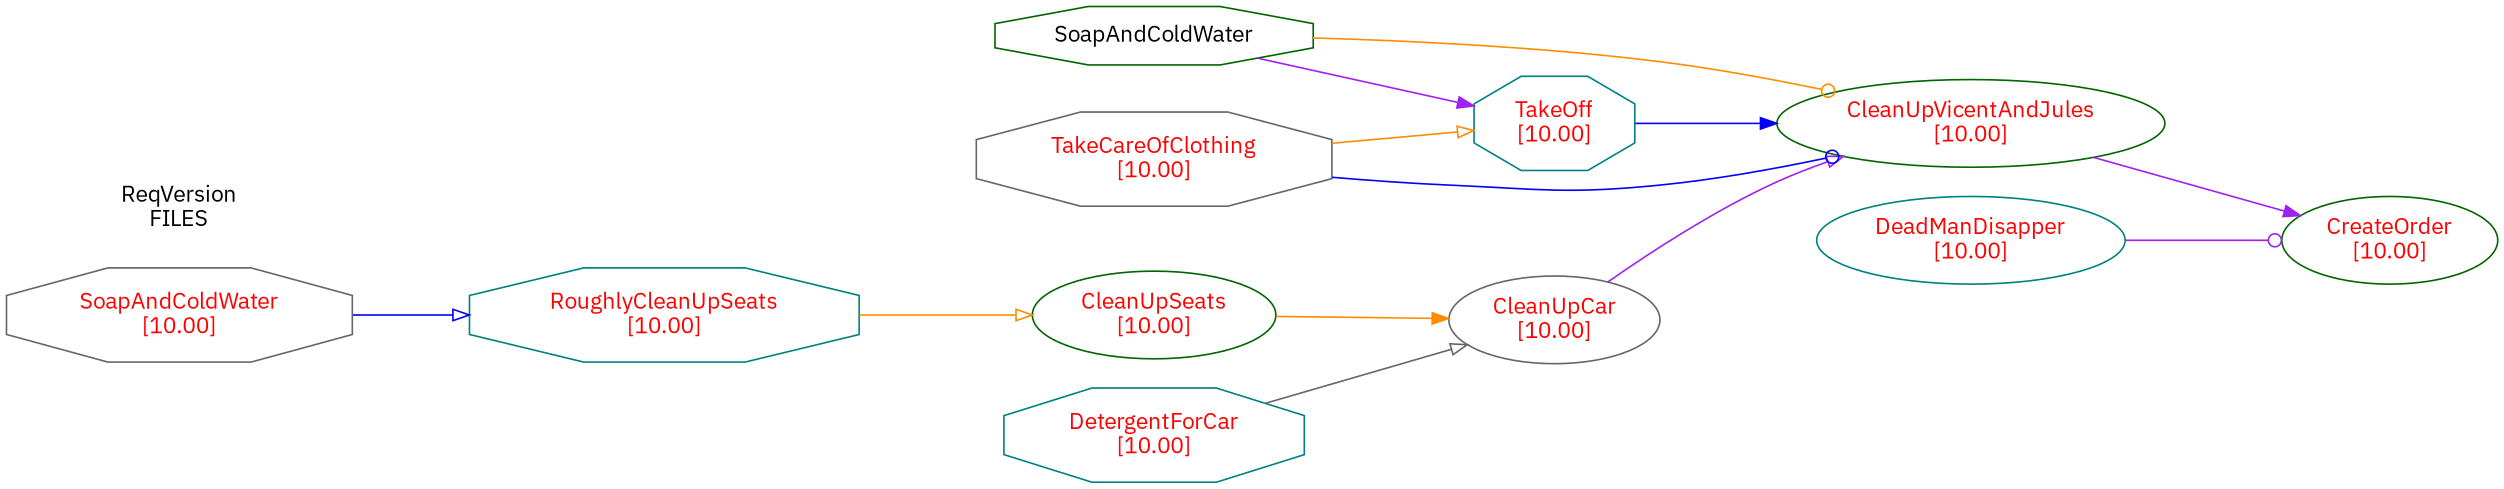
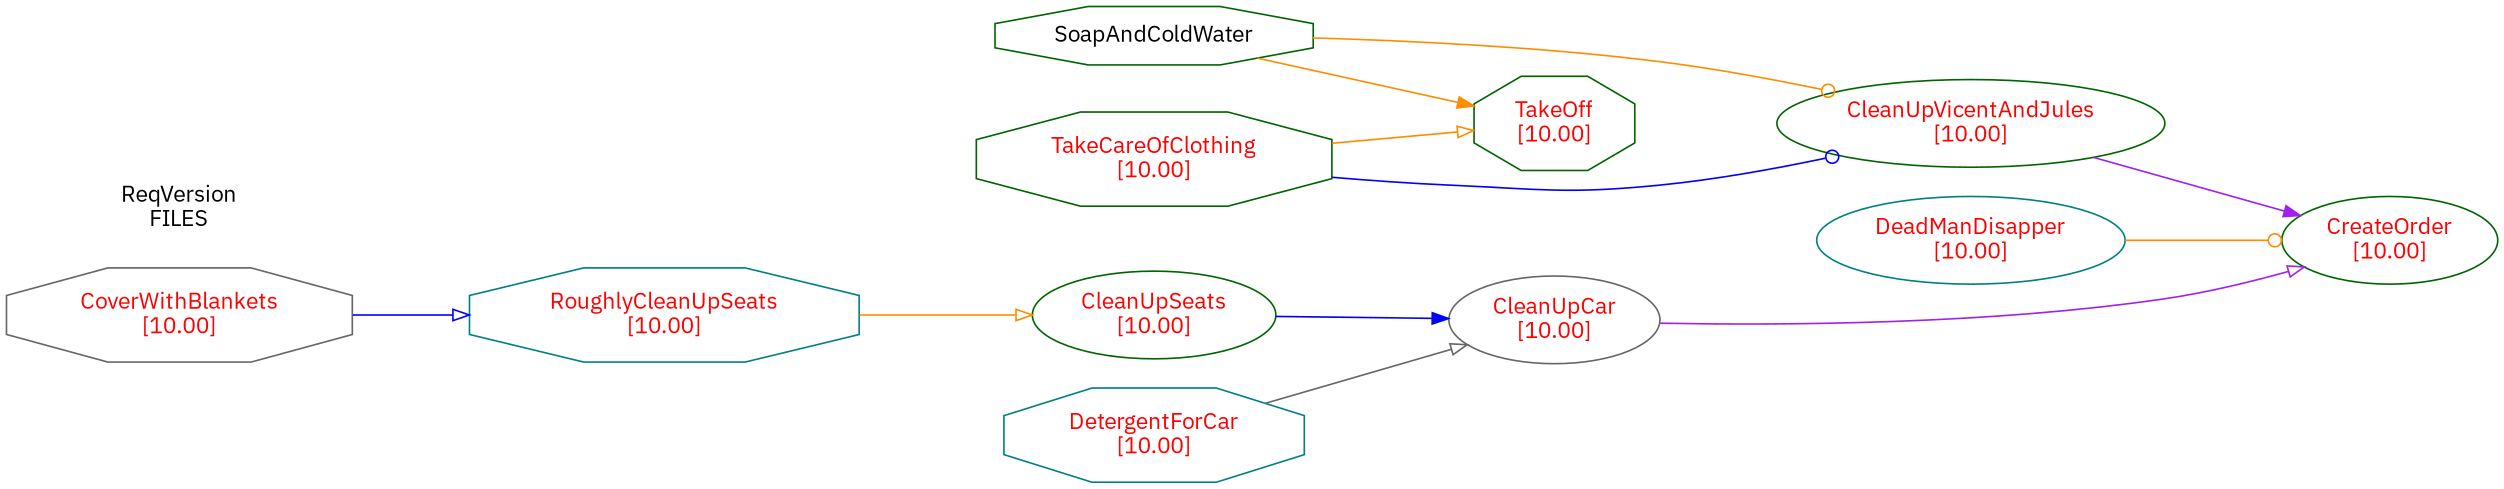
  digraph {
    fontname="IBM Plex Sans"
    mclimit=10.0
    nslimit=10.0
    rankdir=LR
    ranksep=1
    node [color=gray40 fontcolor=red fontname="IBM Plex Sans" shape=octagon]
    edge [arrowhead=onormal color=purple fontname="IBM Plex Sans"]
    n1 [label="CleanUpCar\n[10.00]" shape=""]
    n2 [color=darkgreen label="CreateOrder\n[10.00]" shape=""]
    n3 [color=darkgreen label="CleanUpSeats\n[10.00]" shape=""]
    n4 [color=darkgreen label="CleanUpVicentAndJules\n[10.00]" shape=""]
    n5 [color=teal label="DeadManDisapper\n[10.00]" shape=""]
-   n6 [label="SoapAndColdWater\n[10.00]"]
+   n6 [label="CoverWithBlankets\n[10.00]"]
    n7 [color=teal label="RoughlyCleanUpSeats\n[10.00]"]
    n8 [color=teal label="DetergentForCar\n[10.00]"]
    SoapAndColdWater [color=darkgreen fontcolor=""]
-   n10 [color=teal label="TakeOff\n[10.00]"]
-   n11 [label="TakeCareOfClothing\n[10.00]"]
+   n10 [color=darkgreen label="TakeOff\n[10.00]"]
+   n11 [color=darkgreen label="TakeCareOfClothing\n[10.00]"]
    n12 [label="ReqVersion\nFILES" shape=plaintext fontcolor=""]
-   n1 -> n4
-   n3 -> n1 [arrowhead=normal color=darkorange]
+   n1 -> n2
+   n3 -> n1 [arrowhead=normal color=blue]
    n4 -> n2 [arrowhead=normal]
-   n5 -> n2 [arrowhead=odot]
+   n5 -> n2 [arrowhead=odot color=darkorange]
    n6 -> n7 [color=blue]
    n7 -> n3 [color=darkorange]
    n8 -> n1 [color=gray40]
    SoapAndColdWater -> n4 [arrowhead=odot color=darkorange]
-   SoapAndColdWater -> n10 [arrowhead=normal]
-   n10 -> n4 [arrowhead=normal color=blue]
+   SoapAndColdWater -> n10 [arrowhead=normal color=darkorange]
    n11 -> n4 [arrowhead=odot color=blue]
    n11 -> n10 [color=darkorange]
  }
